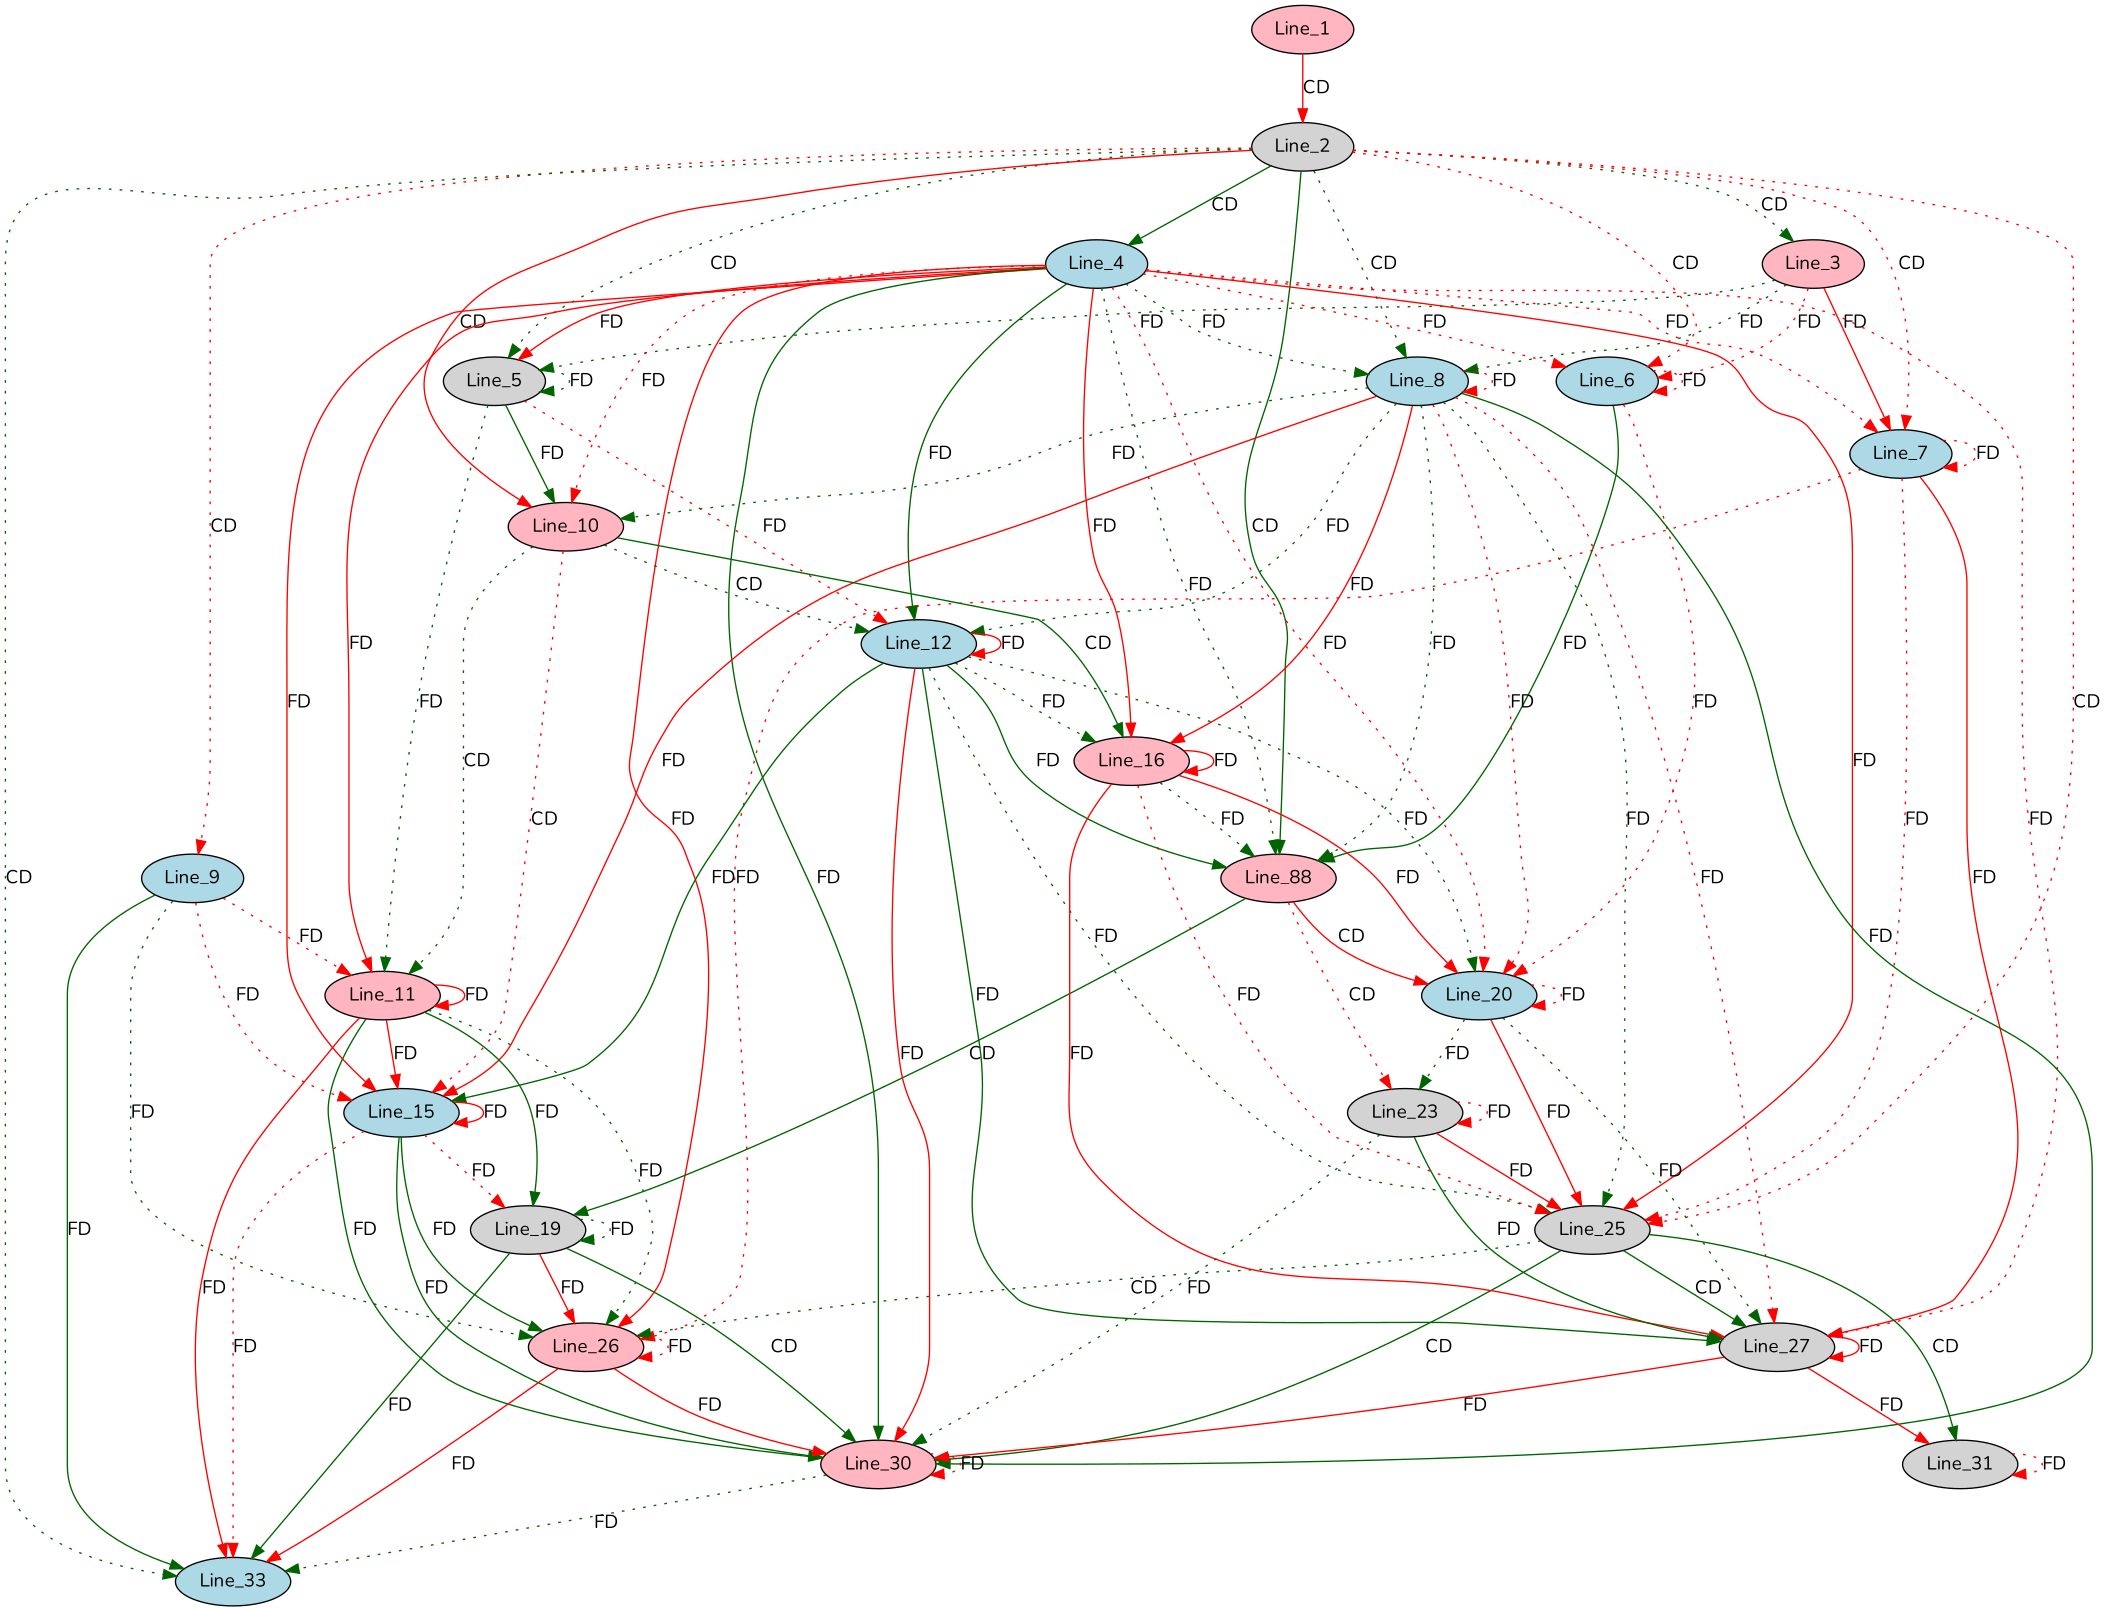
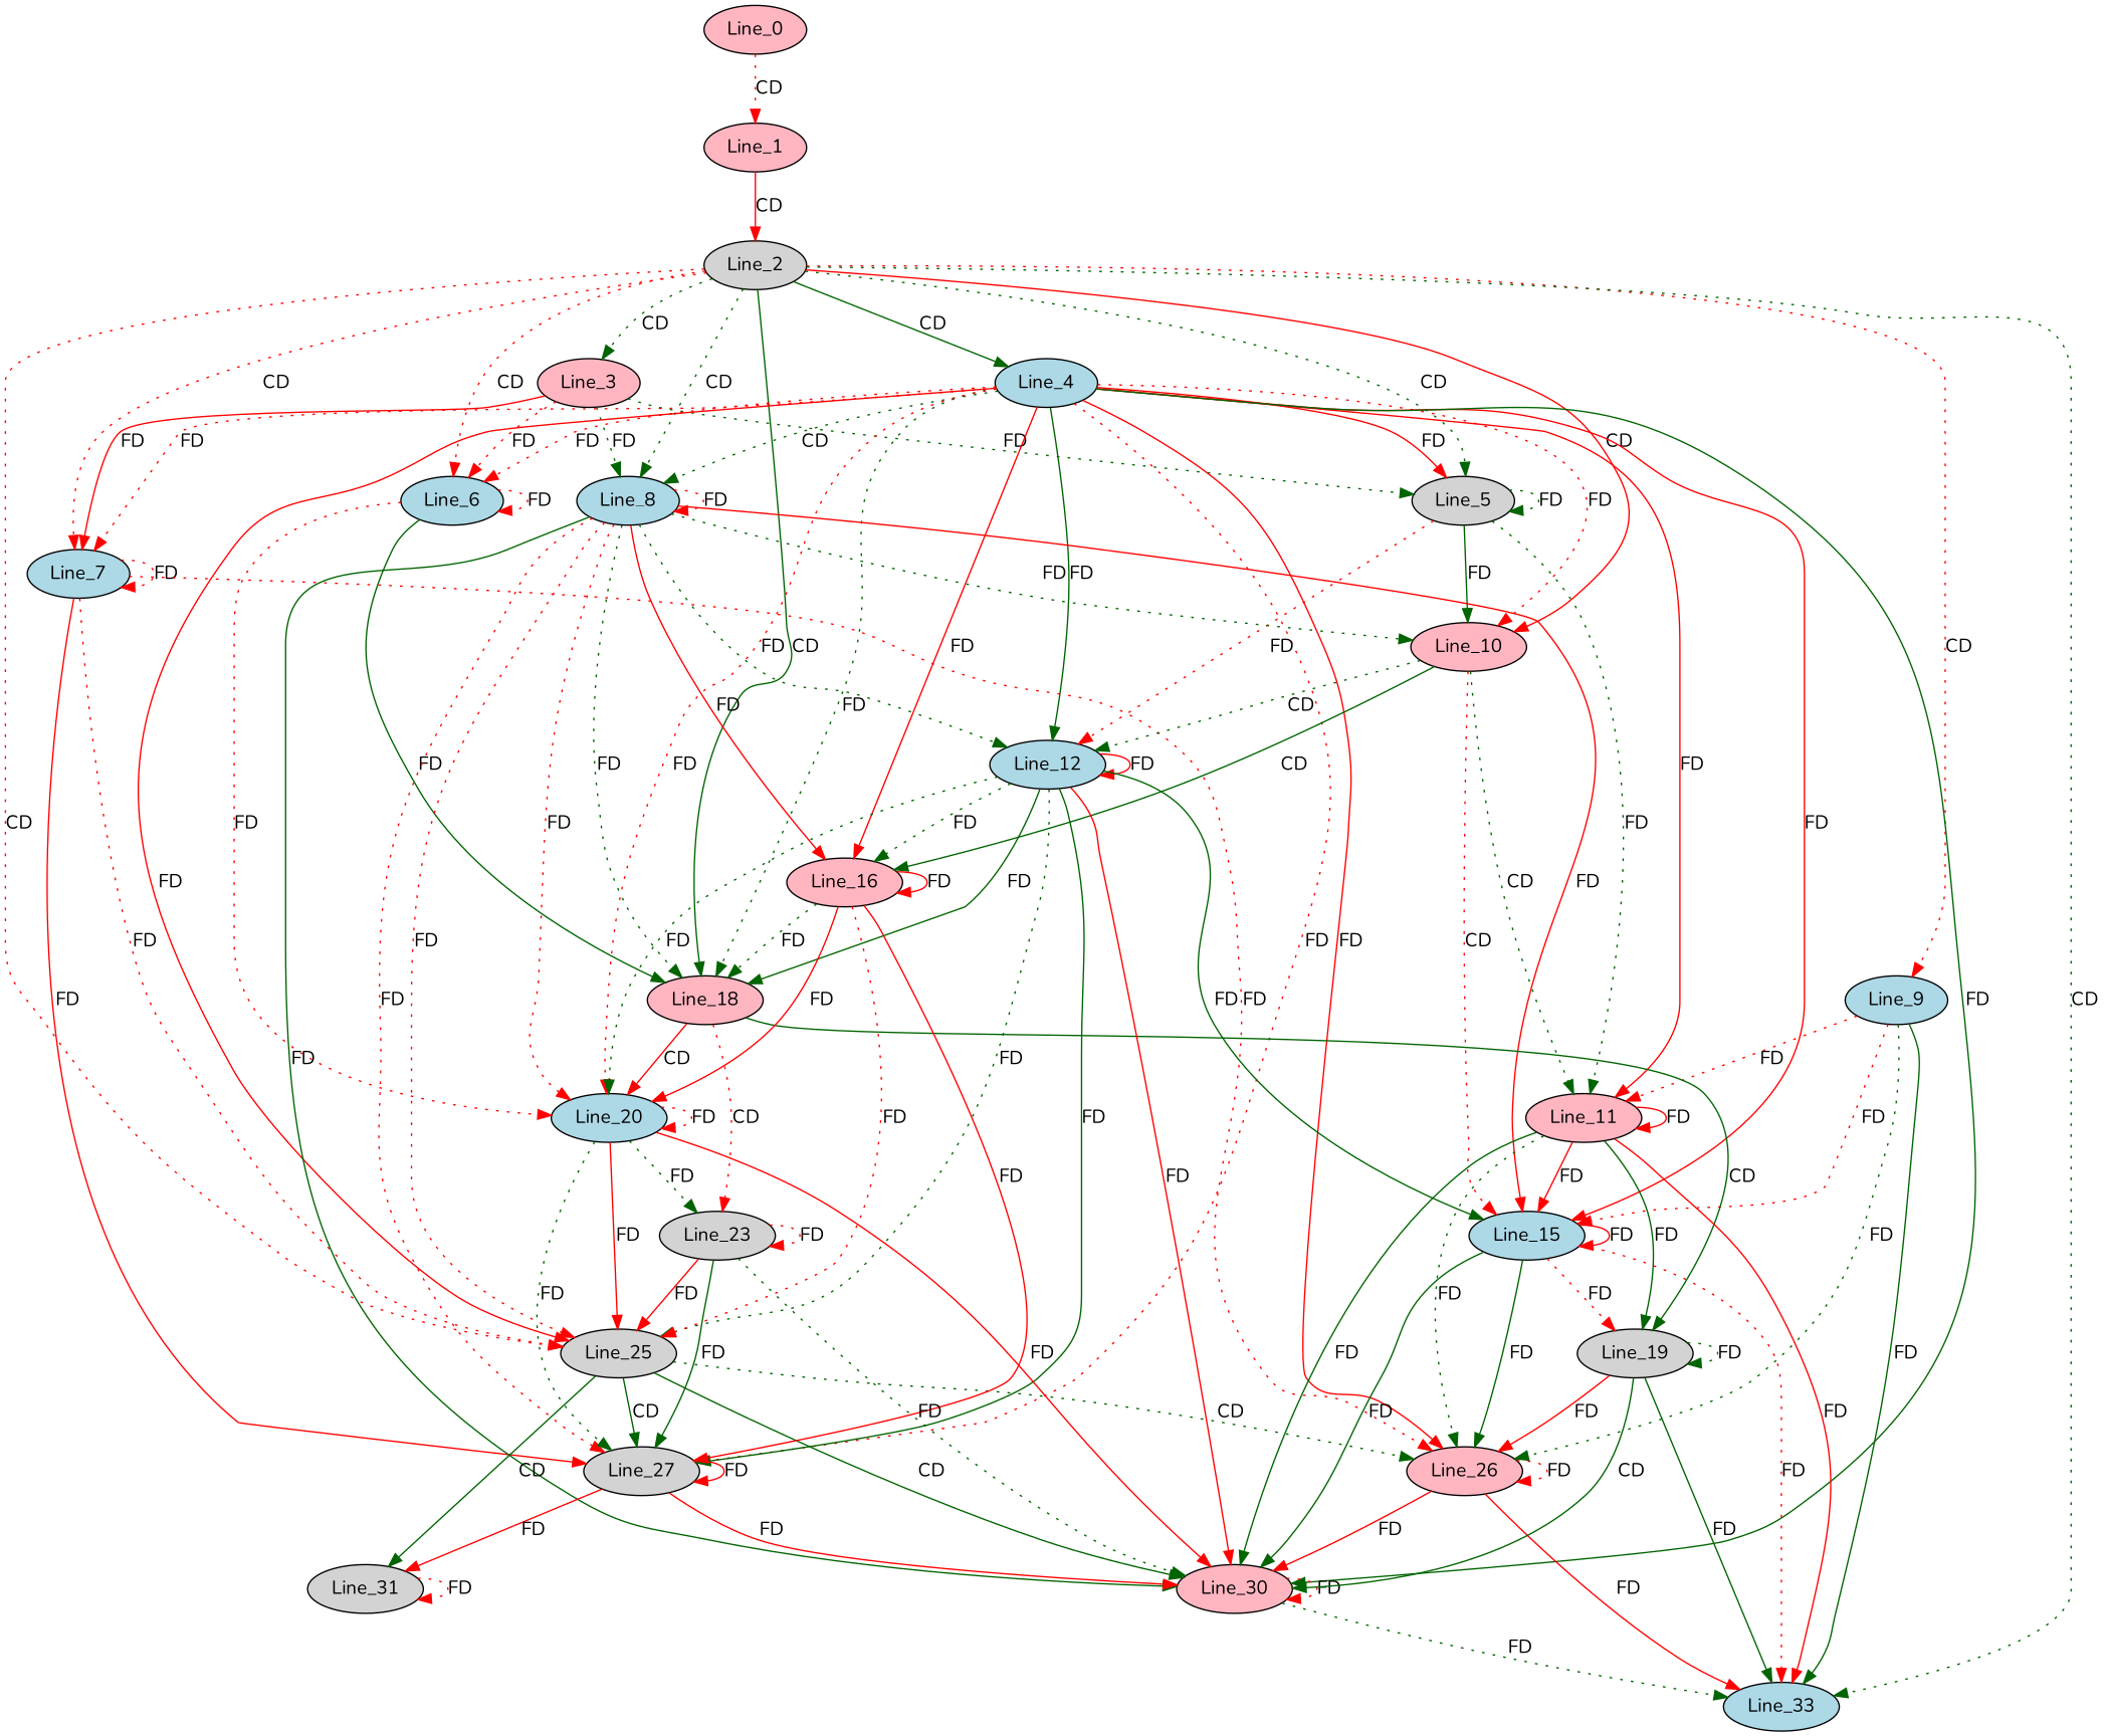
  digraph {
    fontname=Nunito
    node [fillcolor=lightpink fontname=Nunito style=filled]
    edge [color=red fontname=Nunito style=dotted]
+   Line_0
    Line_1
    Line_2 [fillcolor=lightgrey]
    Line_3
    Line_4 [fillcolor=lightblue]
    Line_5 [fillcolor=lightgrey]
    Line_6 [fillcolor=lightblue]
    Line_7 [fillcolor=lightblue]
    Line_8 [fillcolor=lightblue]
    Line_9 [fillcolor=lightblue]
    Line_10
-   Line_18 [label=Line_88]
+   Line_18
    Line_25 [fillcolor=lightgrey]
    Line_33 [fillcolor=lightblue]
    Line_11
    Line_12 [fillcolor=lightblue]
    Line_15 [fillcolor=lightblue]
    Line_16
    Line_20 [fillcolor=lightblue]
    Line_26
    Line_27 [fillcolor=lightgrey]
    Line_30
    Line_19 [fillcolor=lightgrey]
    Line_23 [fillcolor=lightgrey]
    Line_31 [fillcolor=lightgrey]
+   Line_0 -> Line_1 [label=CD]
    Line_1 -> Line_2 [label=CD style=solid]
    Line_2 -> Line_3 [color=darkgreen label=CD]
    Line_2 -> Line_4 [color=darkgreen label=CD style=solid]
    Line_2 -> Line_5 [color=darkgreen label=CD]
    Line_2 -> Line_6 [label=CD]
    Line_2 -> Line_7 [label=CD]
    Line_2 -> Line_8 [color=darkgreen label=CD]
    Line_2 -> Line_9 [label=CD]
    Line_2 -> Line_10 [label=CD style=solid]
    Line_2 -> Line_18 [color=darkgreen label=CD style=solid]
    Line_2 -> Line_25 [label=CD]
    Line_2 -> Line_33 [color=darkgreen label=CD]
    Line_3 -> Line_5 [color=darkgreen label=FD]
    Line_3 -> Line_6 [label=FD]
    Line_3 -> Line_7 [label=FD style=solid]
    Line_3 -> Line_8 [color=darkgreen label=FD]
    Line_4 -> Line_5 [label=FD style=solid]
    Line_4 -> Line_6 [label=FD]
    Line_4 -> Line_7 [label=FD]
-   Line_4 -> Line_8 [color=darkgreen label=FD]
+   Line_4 -> Line_8 [color=darkgreen label=CD]
    Line_4 -> Line_10 [label=FD]
    Line_4 -> Line_18 [color=darkgreen label=FD]
    Line_4 -> Line_25 [label=FD style=solid]
    Line_4 -> Line_11 [label=FD style=solid]
    Line_4 -> Line_12 [color=darkgreen label=FD style=solid]
    Line_4 -> Line_15 [label=FD style=solid]
    Line_4 -> Line_16 [label=FD style=solid]
    Line_4 -> Line_20 [label=FD]
    Line_4 -> Line_26 [label=FD style=solid]
    Line_4 -> Line_27 [label=FD]
    Line_4 -> Line_30 [color=darkgreen label=FD style=solid]
    Line_5 -> Line_5 [color=darkgreen label=FD]
    Line_5 -> Line_10 [color=darkgreen label=FD style=solid]
    Line_5 -> Line_11 [color=darkgreen label=FD]
    Line_5 -> Line_12 [label=FD]
    Line_6 -> Line_6 [label=FD]
    Line_6 -> Line_18 [color=darkgreen label=FD style=solid]
    Line_6 -> Line_20 [label=FD]
    Line_7 -> Line_7 [label=FD]
    Line_7 -> Line_25 [label=FD]
    Line_7 -> Line_26 [label=FD]
    Line_7 -> Line_27 [label=FD style=solid]
    Line_8 -> Line_8 [label=FD]
    Line_8 -> Line_10 [color=darkgreen label=FD]
    Line_8 -> Line_18 [color=darkgreen label=FD]
-   Line_8 -> Line_25 [color=darkgreen label=FD]
+   Line_8 -> Line_25 [label=FD]
    Line_8 -> Line_12 [color=darkgreen label=FD]
    Line_8 -> Line_15 [label=FD style=solid]
    Line_8 -> Line_16 [label=FD style=solid]
    Line_8 -> Line_20 [label=FD]
    Line_8 -> Line_27 [label=FD]
    Line_8 -> Line_30 [color=darkgreen label=FD style=solid]
    Line_9 -> Line_33 [color=darkgreen label=FD style=solid]
    Line_9 -> Line_11 [label=FD]
    Line_9 -> Line_15 [label=FD]
    Line_9 -> Line_26 [color=darkgreen label=FD]
    Line_10 -> Line_11 [color=darkgreen label=CD]
    Line_10 -> Line_12 [color=darkgreen label=CD]
    Line_10 -> Line_15 [label=CD]
    Line_10 -> Line_16 [color=darkgreen label=CD style=solid]
    Line_18 -> Line_20 [label=CD style=solid]
    Line_18 -> Line_19 [color=darkgreen label=CD style=solid]
    Line_18 -> Line_23 [label=CD]
    Line_25 -> Line_26 [color=darkgreen label=CD]
    Line_25 -> Line_27 [color=darkgreen label=CD style=solid]
    Line_25 -> Line_30 [color=darkgreen label=CD style=solid]
    Line_25 -> Line_31 [color=darkgreen label=CD style=solid]
    Line_11 -> Line_33 [label=FD style=solid]
    Line_11 -> Line_11 [label=FD style=solid]
    Line_11 -> Line_15 [label=FD style=solid]
    Line_11 -> Line_26 [color=darkgreen label=FD]
    Line_11 -> Line_30 [color=darkgreen label=FD style=solid]
    Line_11 -> Line_19 [color=darkgreen label=FD style=solid]
    Line_12 -> Line_18 [color=darkgreen label=FD style=solid]
    Line_12 -> Line_25 [color=darkgreen label=FD]
    Line_12 -> Line_12 [label=FD style=solid]
    Line_12 -> Line_15 [color=darkgreen label=FD style=solid]
    Line_12 -> Line_16 [color=darkgreen label=FD]
    Line_12 -> Line_20 [color=darkgreen label=FD]
    Line_12 -> Line_27 [color=darkgreen label=FD style=solid]
    Line_12 -> Line_30 [label=FD style=solid]
    Line_15 -> Line_33 [label=FD]
    Line_15 -> Line_15 [label=FD style=solid]
    Line_15 -> Line_26 [color=darkgreen label=FD style=solid]
    Line_15 -> Line_30 [color=darkgreen label=FD style=solid]
    Line_15 -> Line_19 [label=FD]
    Line_16 -> Line_18 [color=darkgreen label=FD]
    Line_16 -> Line_25 [label=FD]
    Line_16 -> Line_16 [label=FD style=solid]
    Line_16 -> Line_20 [label=FD style=solid]
    Line_16 -> Line_27 [label=FD style=solid]
    Line_20 -> Line_25 [label=FD style=solid]
    Line_20 -> Line_20 [label=FD]
    Line_20 -> Line_27 [color=darkgreen label=FD]
+   Line_20 -> Line_30 [label=FD style=solid]
    Line_20 -> Line_23 [color=darkgreen label=FD]
    Line_26 -> Line_33 [label=FD style=solid]
    Line_26 -> Line_26 [label=FD]
    Line_26 -> Line_30 [label=FD style=solid]
    Line_27 -> Line_27 [label=FD style=solid]
    Line_27 -> Line_30 [label=FD style=solid]
    Line_27 -> Line_31 [label=FD style=solid]
    Line_30 -> Line_33 [color=darkgreen label=FD]
    Line_30 -> Line_30 [label=FD]
    Line_19 -> Line_33 [color=darkgreen label=FD style=solid]
    Line_19 -> Line_26 [label=FD style=solid]
    Line_19 -> Line_30 [color=darkgreen label=CD style=solid]
    Line_19 -> Line_19 [color=darkgreen label=FD]
    Line_23 -> Line_25 [label=FD style=solid]
    Line_23 -> Line_27 [color=darkgreen label=FD style=solid]
    Line_23 -> Line_30 [color=darkgreen label=FD]
    Line_23 -> Line_23 [label=FD]
    Line_31 -> Line_31 [label=FD]
  }
